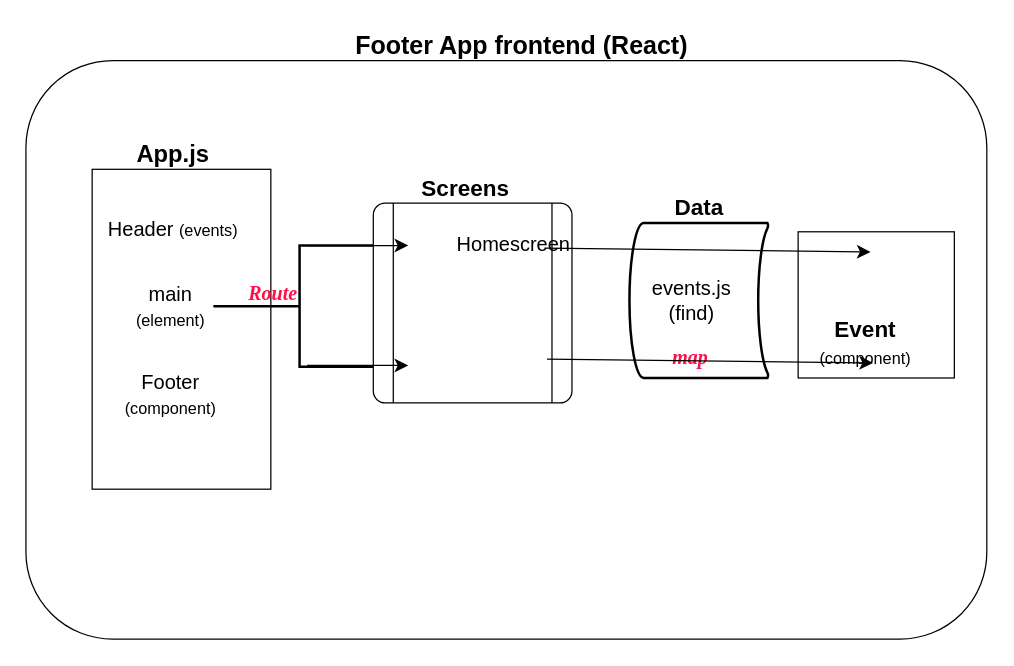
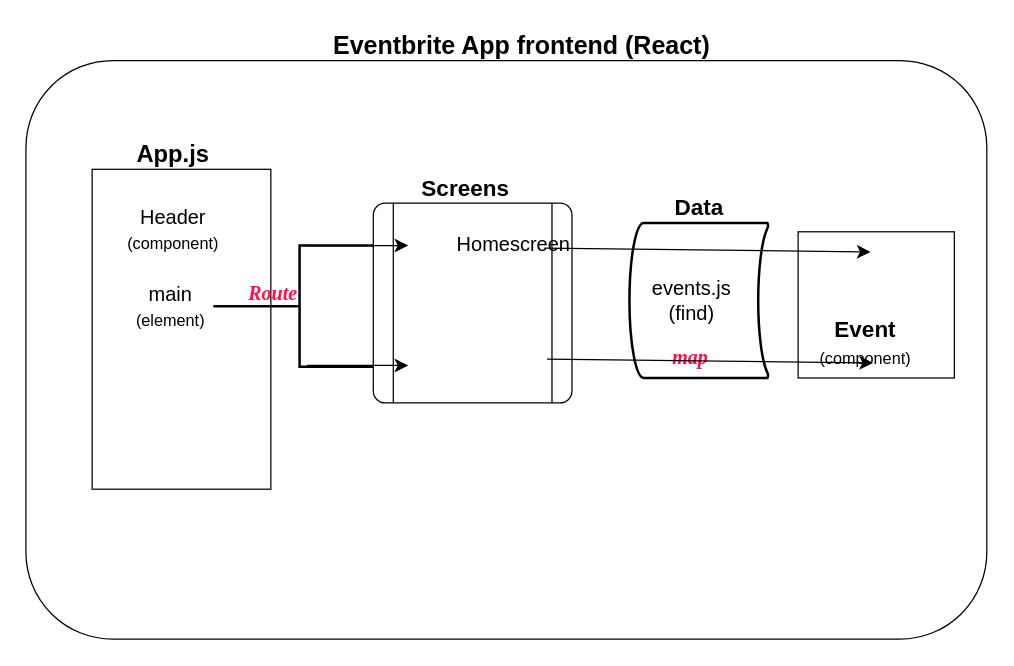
  <mxCell id="0" />
  <mxCell id="1" parent="0" />
  <mxCell id="2" value="" style="rounded=1;whiteSpace=wrap;html=1;fontSize=16;labelBackgroundColor=none;" vertex="1" parent="1"><mxGeometry x="20" y="48" width="769" height="463" as="geometry" /></mxCell>
  <mxCell id="3" value="" style="group" vertex="1" connectable="0" parent="1"><mxGeometry x="503" y="151" width="111" height="151" as="geometry" /></mxCell>
  <mxCell id="4" value="" style="strokeWidth=2;html=1;shape=mxgraph.flowchart.stored_data;whiteSpace=wrap;fontSize=16;labelBackgroundColor=none;" vertex="1" parent="3"><mxGeometry y="27" width="111" height="124" as="geometry" /></mxCell>
  <mxCell id="5" value="events.js (find)" style="text;strokeColor=none;fillColor=none;html=1;align=center;verticalAlign=middle;whiteSpace=wrap;rounded=0;fontSize=16;labelBackgroundColor=none;" vertex="1" parent="3"><mxGeometry x="20" y="74" width="60" height="30" as="geometry" /></mxCell>
  <mxCell id="6" value="&lt;b&gt;&lt;font style=&quot;font-size: 18px;&quot;&gt;Data&lt;/font&gt;&lt;/b&gt;" style="text;strokeColor=none;fillColor=none;html=1;align=center;verticalAlign=middle;whiteSpace=wrap;rounded=0;fontSize=16;labelBackgroundColor=none;" vertex="1" parent="3"><mxGeometry x="25.5" width="60" height="30" as="geometry" /></mxCell>
  <mxCell id="7" value="" style="rounded=0;whiteSpace=wrap;html=1;fontSize=16;labelBackgroundColor=none;" vertex="1" parent="1"><mxGeometry x="638" y="185" width="125" height="117" as="geometry" /></mxCell>
- <mxCell id="8" value="&lt;b&gt;&lt;font style=&quot;font-size: 20px;&quot;&gt;Footer App frontend (React)&lt;/font&gt;&lt;/b&gt;" style="text;strokeColor=none;fillColor=none;html=1;align=center;verticalAlign=middle;whiteSpace=wrap;rounded=0;fontSize=16;labelBackgroundColor=none;" vertex="1" parent="1"><mxGeometry x="263" y="20" width="308" height="30" as="geometry" /></mxCell>
+ <mxCell id="8" value="&lt;b&gt;&lt;font style=&quot;font-size: 20px;&quot;&gt;Eventbrite App frontend (React)&lt;/font&gt;&lt;/b&gt;" style="text;strokeColor=none;fillColor=none;html=1;align=center;verticalAlign=middle;whiteSpace=wrap;rounded=0;fontSize=16;labelBackgroundColor=none;" vertex="1" parent="1"><mxGeometry x="263" y="20" width="308" height="30" as="geometry" /></mxCell>
  <mxCell id="9" value="" style="group;labelBackgroundColor=none;" vertex="1" connectable="0" parent="1"><mxGeometry x="73" y="109" width="417" height="282" as="geometry" /></mxCell>
  <mxCell id="10" value="" style="rounded=0;whiteSpace=wrap;html=1;fontSize=16;labelBackgroundColor=none;" vertex="1" parent="9"><mxGeometry y="26" width="143" height="256" as="geometry" /></mxCell>
  <mxCell id="11" value="&lt;font style=&quot;font-size: 19px;&quot;&gt;&lt;b&gt;App.js&lt;/b&gt;&lt;/font&gt;" style="text;strokeColor=none;fillColor=none;html=1;align=center;verticalAlign=middle;whiteSpace=wrap;rounded=0;fontSize=16;labelBackgroundColor=none;" vertex="1" parent="9"><mxGeometry x="35" width="60" height="30" as="geometry" /></mxCell>
- <mxCell id="12" value="Header &lt;font style=&quot;font-size: 13px;&quot;&gt;(events)&lt;/font&gt;" style="text;strokeColor=none;fillColor=none;html=1;align=center;verticalAlign=middle;whiteSpace=wrap;rounded=0;fontSize=16;labelBackgroundColor=none;" vertex="1" parent="9"><mxGeometry x="2" y="59" width="126" height="30" as="geometry" /></mxCell>
+ <mxCell id="12" value="Header &lt;font style=&quot;font-size: 13px;&quot;&gt;(component)&lt;/font&gt;" style="text;strokeColor=none;fillColor=none;html=1;align=center;verticalAlign=middle;whiteSpace=wrap;rounded=0;fontSize=16;labelBackgroundColor=none;" vertex="1" parent="9"><mxGeometry x="2" y="59" width="126" height="30" as="geometry" /></mxCell>
  <mxCell id="13" value="main&lt;br&gt;&lt;font style=&quot;font-size: 13px;&quot;&gt;(element)&lt;/font&gt;" style="text;strokeColor=none;fillColor=none;html=1;align=center;verticalAlign=middle;whiteSpace=wrap;rounded=0;fontSize=16;labelBackgroundColor=none;" vertex="1" parent="9"><mxGeometry y="121" width="126" height="30" as="geometry" /></mxCell>
- <mxCell id="14" value="Footer &lt;font style=&quot;font-size: 13px;&quot;&gt;(component)&lt;/font&gt;" style="text;strokeColor=none;fillColor=none;html=1;align=center;verticalAlign=middle;whiteSpace=wrap;rounded=0;fontSize=16;labelBackgroundColor=none;" vertex="1" parent="9"><mxGeometry x="3" y="191" width="120" height="30" as="geometry" /></mxCell>
  <mxCell id="15" value="" style="strokeWidth=2;html=1;shape=mxgraph.flowchart.annotation_2;align=left;labelPosition=right;pointerEvents=1;fontSize=16;labelBackgroundColor=none;" vertex="1" parent="9"><mxGeometry x="97" y="87" width="138" height="97" as="geometry" /></mxCell>
  <mxCell id="16" value="" style="verticalLabelPosition=bottom;verticalAlign=top;html=1;shape=process;whiteSpace=wrap;rounded=1;size=0.099;arcSize=6;fontSize=16;labelBackgroundColor=none;" vertex="1" parent="9"><mxGeometry x="225" y="53" width="159" height="160" as="geometry" /></mxCell>
  <mxCell id="17" value="&lt;b&gt;&lt;font style=&quot;font-size: 18px;&quot;&gt;Screens&lt;/font&gt;&lt;/b&gt;" style="text;strokeColor=none;fillColor=none;html=1;align=center;verticalAlign=middle;whiteSpace=wrap;rounded=0;fontSize=16;labelBackgroundColor=none;" vertex="1" parent="9"><mxGeometry x="269" y="27" width="60" height="30" as="geometry" /></mxCell>
  <mxCell id="18" value="Homescreen" style="text;strokeColor=none;fillColor=none;html=1;align=center;verticalAlign=middle;whiteSpace=wrap;rounded=0;fontSize=16;labelBackgroundColor=none;" vertex="1" parent="9"><mxGeometry x="309" y="71" width="57" height="30" as="geometry" /></mxCell>
  <mxCell id="19" style="edgeStyle=none;curved=1;rounded=0;orthogonalLoop=1;jettySize=auto;html=1;exitX=0.5;exitY=1;exitDx=0;exitDy=0;fontSize=12;startSize=8;endSize=8;labelBackgroundColor=none;fontColor=default;" edge="1" parent="9"><mxGeometry relative="1" as="geometry"><mxPoint x="172" y="87" as="sourcePoint" /><mxPoint x="253" y="87" as="targetPoint" /></mxGeometry></mxCell>
  <mxCell id="20" style="edgeStyle=none;curved=1;rounded=0;orthogonalLoop=1;jettySize=auto;html=1;exitX=0.5;exitY=1;exitDx=0;exitDy=0;fontSize=12;startSize=8;endSize=8;labelBackgroundColor=none;fontColor=default;" edge="1" parent="9"><mxGeometry relative="1" as="geometry"><mxPoint x="172" y="183" as="sourcePoint" /><mxPoint x="253" y="183" as="targetPoint" /></mxGeometry></mxCell>
  <mxCell id="21" value="&lt;font color=&quot;#ff0f47&quot; face=&quot;Lucida Console&quot;&gt;&lt;i&gt;&lt;b&gt;Route&lt;/b&gt;&lt;/i&gt;&lt;/font&gt;" style="text;strokeColor=none;fillColor=none;html=1;align=center;verticalAlign=middle;whiteSpace=wrap;rounded=0;fontSize=16;" vertex="1" parent="9"><mxGeometry x="115" y="110" width="60" height="30" as="geometry" /></mxCell>
  <mxCell id="22" style="edgeStyle=none;curved=1;rounded=0;orthogonalLoop=1;jettySize=auto;html=1;exitX=0.5;exitY=1;exitDx=0;exitDy=0;entryX=0.464;entryY=0.138;entryDx=0;entryDy=0;entryPerimeter=0;fontSize=12;startSize=8;endSize=8;labelBackgroundColor=none;fontColor=default;" edge="1" parent="1" target="7"><mxGeometry relative="1" as="geometry"><mxPoint x="435" y="198" as="sourcePoint" /><mxPoint x="595.496" y="198.05" as="targetPoint" /></mxGeometry></mxCell>
  <mxCell id="23" value="&lt;font style=&quot;font-size: 13px;&quot;&gt;&lt;b style=&quot;font-size: 18px;&quot;&gt;Event&lt;/b&gt;&lt;br&gt;(&lt;font style=&quot;font-size: 13px;&quot;&gt;component&lt;/font&gt;)&lt;br&gt;&lt;/font&gt;" style="text;strokeColor=none;fillColor=none;html=1;align=center;verticalAlign=middle;whiteSpace=wrap;rounded=0;fontSize=16;labelBackgroundColor=none;" vertex="1" parent="1"><mxGeometry x="662" y="258.5" width="60" height="30" as="geometry" /></mxCell>
  <mxCell id="24" value="&lt;font color=&quot;#ff0f47&quot; face=&quot;Lucida Console&quot;&gt;&lt;i&gt;&lt;b&gt;map&lt;br&gt;&lt;/b&gt;&lt;/i&gt;&lt;/font&gt;" style="text;strokeColor=none;fillColor=none;html=1;align=center;verticalAlign=middle;whiteSpace=wrap;rounded=0;fontSize=16;" vertex="1" parent="1"><mxGeometry x="454" y="270" width="196" height="30.5" as="geometry" /></mxCell>
  <mxCell id="25" style="edgeStyle=none;curved=1;rounded=0;orthogonalLoop=1;jettySize=auto;html=1;exitX=0.5;exitY=1;exitDx=0;exitDy=0;entryX=0.464;entryY=0.138;entryDx=0;entryDy=0;entryPerimeter=0;fontSize=12;startSize=8;endSize=8;labelBackgroundColor=none;fontColor=default;" edge="1" parent="1"><mxGeometry relative="1" as="geometry"><mxPoint x="437" y="287" as="sourcePoint" /><mxPoint x="698" y="290" as="targetPoint" /></mxGeometry></mxCell>
